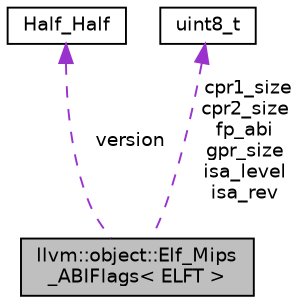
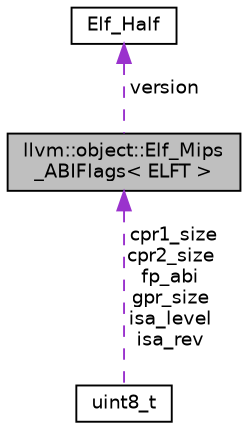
  digraph {
    node [color=black fontname=Helvetica fontsize=10 shape=box]
    edge [color=darkorchid3 dir=back fontname=Helvetica fontsize=10 labelfontname=Helvetica labelfontsize=10 style=dashed]
    n1 [fillcolor=grey75 fontcolor=black height=0.2 label="llvm::object::Elf_Mips\l_ABIFlags\< ELFT \>" style=filled width=0.4]
-   n2 [height=0.2 label=Half_Half width=0.4]
+   n2 [height=0.2 label=Elf_Half width=0.4]
    n3 [height=0.2 label=uint8_t width=0.4]
    n2 -> n1 [label=" version"]
-   n3 -> n1 [label=" cpr1_size\ncpr2_size\nfp_abi\ngpr_size\nisa_level\nisa_rev"]
+   n1 -> n3 [label=" cpr1_size\ncpr2_size\nfp_abi\ngpr_size\nisa_level\nisa_rev"]
  }
